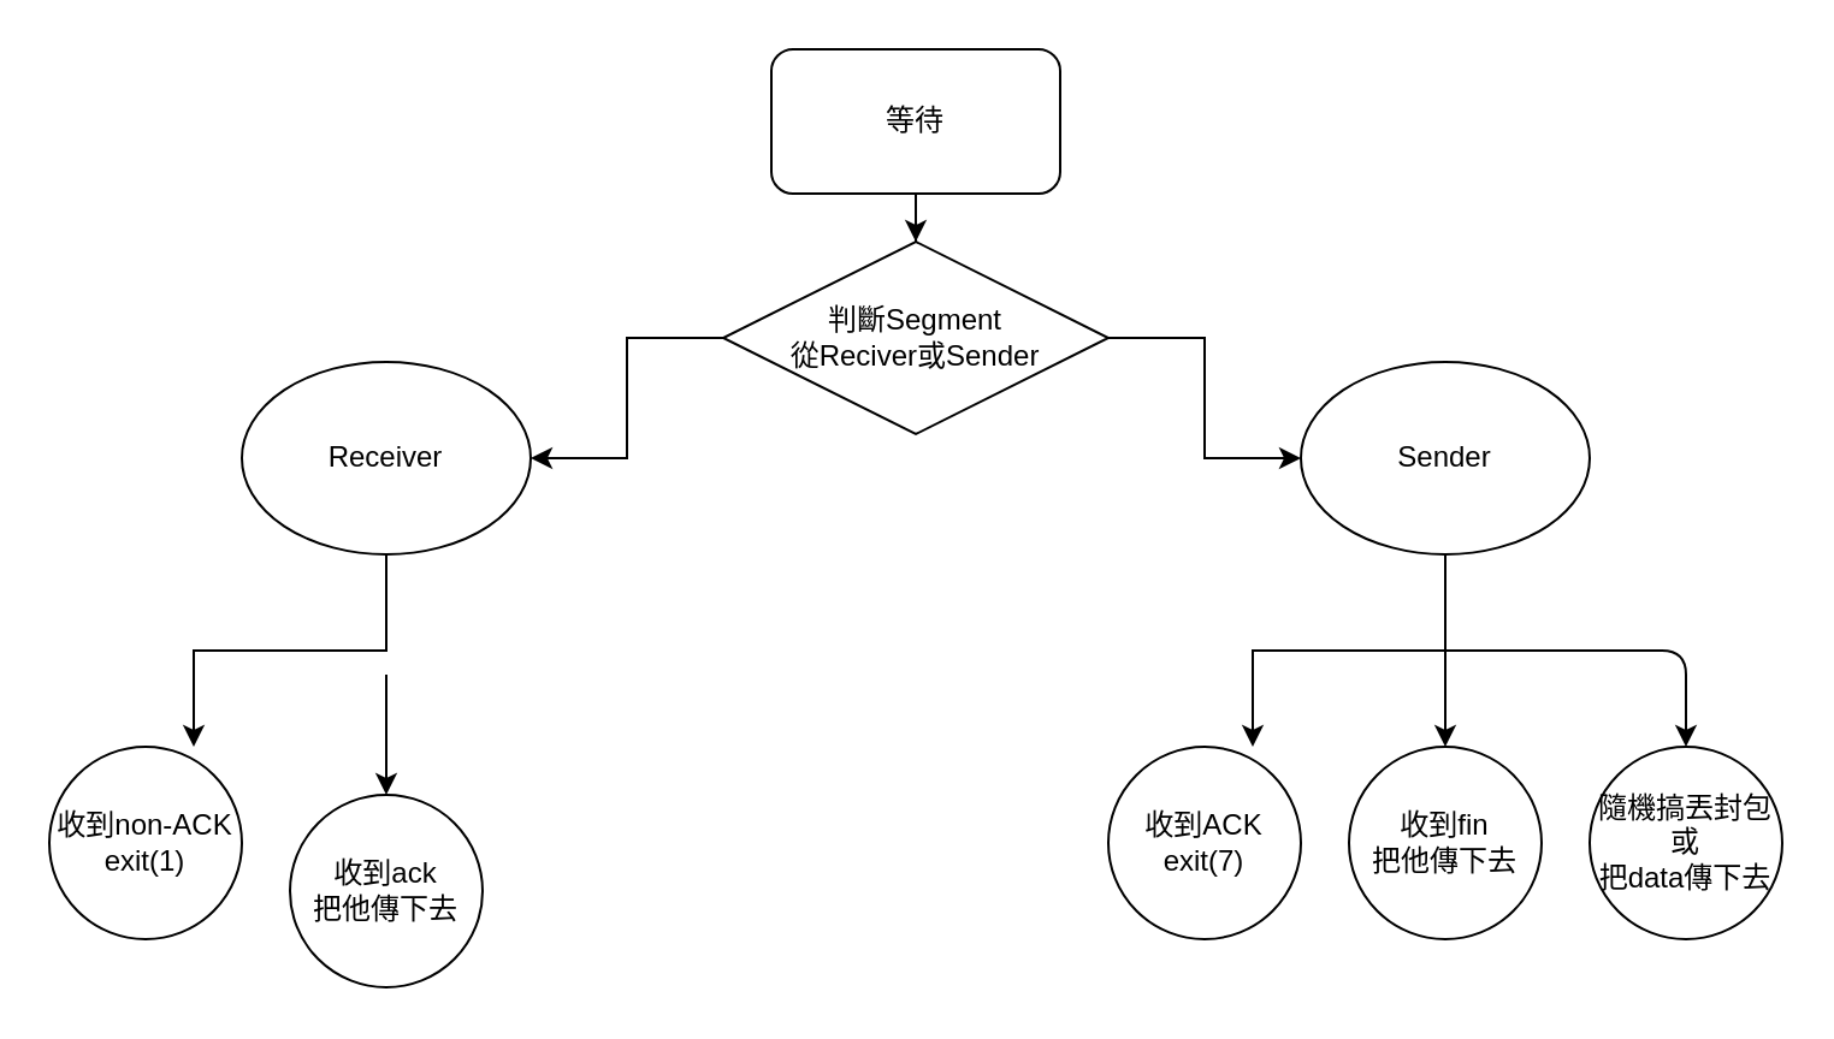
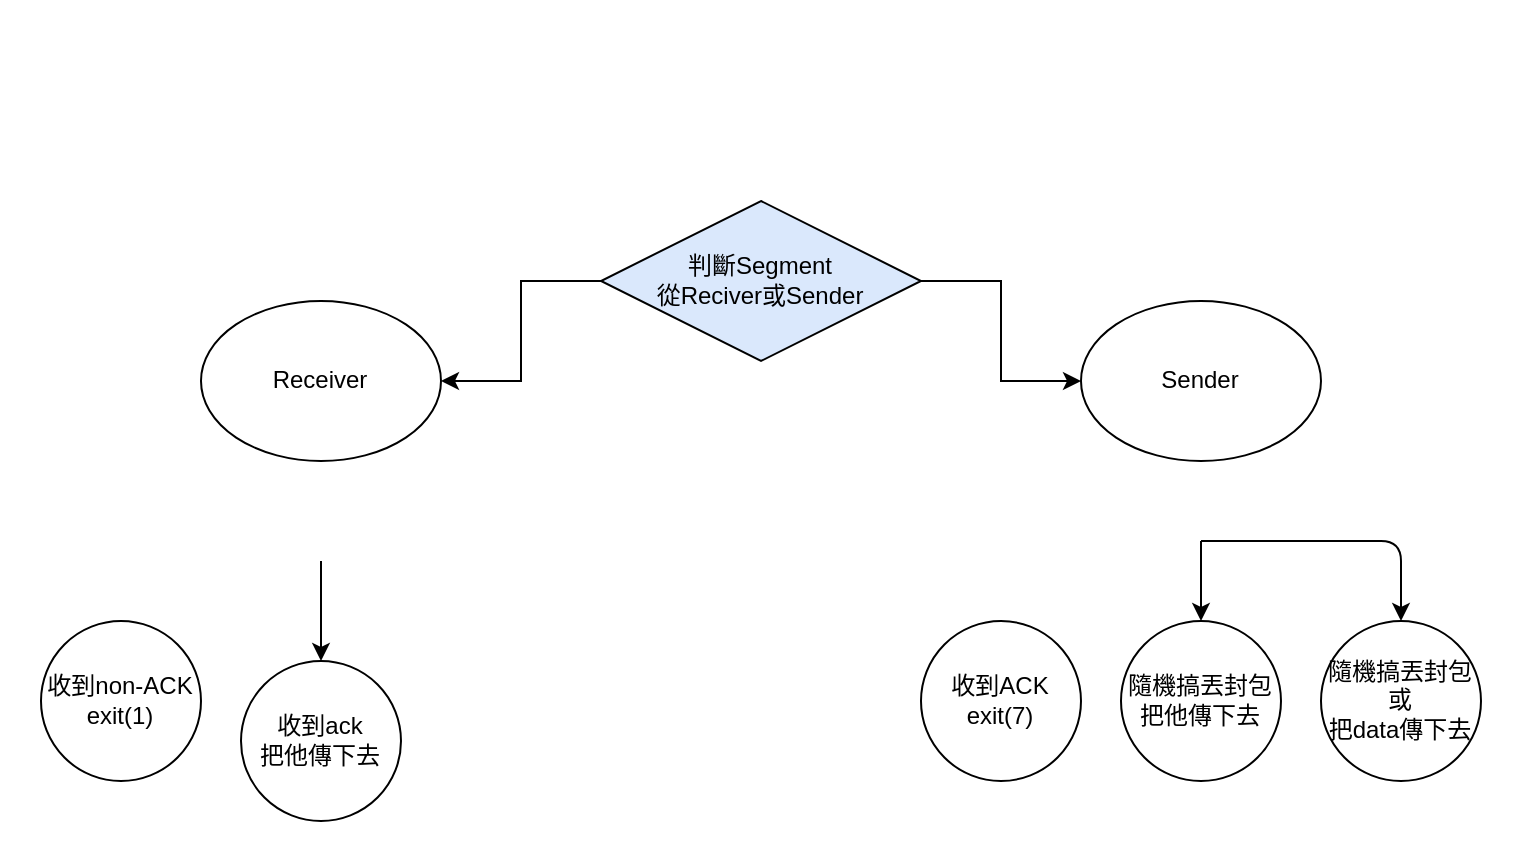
  <mxCell id="0" />
  <mxCell id="1" parent="0" />
- <mxCell id="2" value="" style="edgeStyle=orthogonalEdgeStyle;rounded=0;orthogonalLoop=1;jettySize=auto;html=1;" edge="1" parent="1" source="3" target="6"><mxGeometry relative="1" as="geometry" /></mxCell>
- <mxCell id="3" value="等待" style="rounded=1;whiteSpace=wrap;html=1;" vertex="1" parent="1"><mxGeometry x="320" y="20" width="120" height="60" as="geometry" /></mxCell>
  <mxCell id="4" value="" style="edgeStyle=orthogonalEdgeStyle;rounded=0;orthogonalLoop=1;jettySize=auto;html=1;" edge="1" parent="1" source="6" target="8"><mxGeometry relative="1" as="geometry" /></mxCell>
  <mxCell id="5" value="" style="edgeStyle=orthogonalEdgeStyle;rounded=0;orthogonalLoop=1;jettySize=auto;html=1;" edge="1" parent="1" source="6" target="9"><mxGeometry relative="1" as="geometry" /></mxCell>
- <mxCell id="6" value="判斷Segment&lt;br&gt;從Reciver或Sender" style="rhombus;whiteSpace=wrap;html=1;" vertex="1" parent="1"><mxGeometry x="300" y="100" width="160" height="80" as="geometry" /></mxCell>
- <mxCell id="7" value="" style="edgeStyle=orthogonalEdgeStyle;rounded=0;orthogonalLoop=1;jettySize=auto;html=1;entryX=0.75;entryY=0;entryDx=0;entryDy=0;entryPerimeter=0;" edge="1" parent="1" source="8" target="10"><mxGeometry relative="1" as="geometry" /></mxCell>
+ <mxCell id="6" value="判斷Segment&lt;br&gt;從Reciver或Sender" style="rhombus;whiteSpace=wrap;html=1;fillColor=#dae8fc;" vertex="1" parent="1"><mxGeometry x="300" y="100" width="160" height="80" as="geometry" /></mxCell>
  <mxCell id="8" value="Sender" style="ellipse;whiteSpace=wrap;html=1;" vertex="1" parent="1"><mxGeometry x="540" y="150" width="120" height="80" as="geometry" /></mxCell>
  <mxCell id="9" value="Receiver" style="ellipse;whiteSpace=wrap;html=1;" vertex="1" parent="1"><mxGeometry x="100" y="150" width="120" height="80" as="geometry" /></mxCell>
  <mxCell id="10" value="收到ACK&lt;br&gt;exit(7)" style="ellipse;whiteSpace=wrap;html=1;aspect=fixed;" vertex="1" parent="1"><mxGeometry x="460" y="310" width="80" height="80" as="geometry" /></mxCell>
- <mxCell id="11" value="收到fin&lt;br&gt;把他傳下去" style="ellipse;whiteSpace=wrap;html=1;aspect=fixed;" vertex="1" parent="1"><mxGeometry x="560" y="310" width="80" height="80" as="geometry" /></mxCell>
+ <mxCell id="11" value="隨機搞丟封包&lt;br&gt;把他傳下去" style="ellipse;whiteSpace=wrap;html=1;aspect=fixed;" vertex="1" parent="1"><mxGeometry x="560" y="310" width="80" height="80" as="geometry" /></mxCell>
  <mxCell id="12" value="隨機搞丟封包&lt;br&gt;或&lt;br&gt;把data傳下去" style="ellipse;whiteSpace=wrap;html=1;aspect=fixed;" vertex="1" parent="1"><mxGeometry x="660" y="310" width="80" height="80" as="geometry" /></mxCell>
  <mxCell id="13" value="" style="endArrow=classic;html=1;" edge="1" parent="1" target="11"><mxGeometry width="50" height="50" relative="1" as="geometry"><mxPoint x="600" y="270" as="sourcePoint" /><mxPoint x="690" y="170" as="targetPoint" /></mxGeometry></mxCell>
  <mxCell id="14" value="" style="endArrow=classic;html=1;entryX=0.5;entryY=0;entryDx=0;entryDy=0;" edge="1" parent="1" target="12"><mxGeometry width="50" height="50" relative="1" as="geometry"><mxPoint x="600" y="270" as="sourcePoint" /><mxPoint x="610" y="320" as="targetPoint" /><Array as="points"><mxPoint x="700" y="270" /></Array></mxGeometry></mxCell>
- <mxCell id="15" value="" style="edgeStyle=orthogonalEdgeStyle;rounded=0;orthogonalLoop=1;jettySize=auto;html=1;entryX=0.75;entryY=0;entryDx=0;entryDy=0;entryPerimeter=0;" edge="1" parent="1" target="16" source="9"><mxGeometry relative="1" as="geometry"><mxPoint x="160" y="280" as="sourcePoint" /></mxGeometry></mxCell>
  <mxCell id="16" value="收到non-ACK&lt;br&gt;exit(1)" style="ellipse;whiteSpace=wrap;html=1;aspect=fixed;" vertex="1" parent="1"><mxGeometry x="20" y="310" width="80" height="80" as="geometry" /></mxCell>
  <mxCell id="17" value="收到ack&lt;br&gt;把他傳下去" style="ellipse;whiteSpace=wrap;html=1;aspect=fixed;" vertex="1" parent="1"><mxGeometry x="120" y="330" width="80" height="80" as="geometry" /></mxCell>
  <mxCell id="18" value="" style="endArrow=classic;html=1;" edge="1" parent="1" target="17"><mxGeometry width="50" height="50" relative="1" as="geometry"><mxPoint x="160" y="280" as="sourcePoint" /><mxPoint x="250" y="190" as="targetPoint" /></mxGeometry></mxCell>
